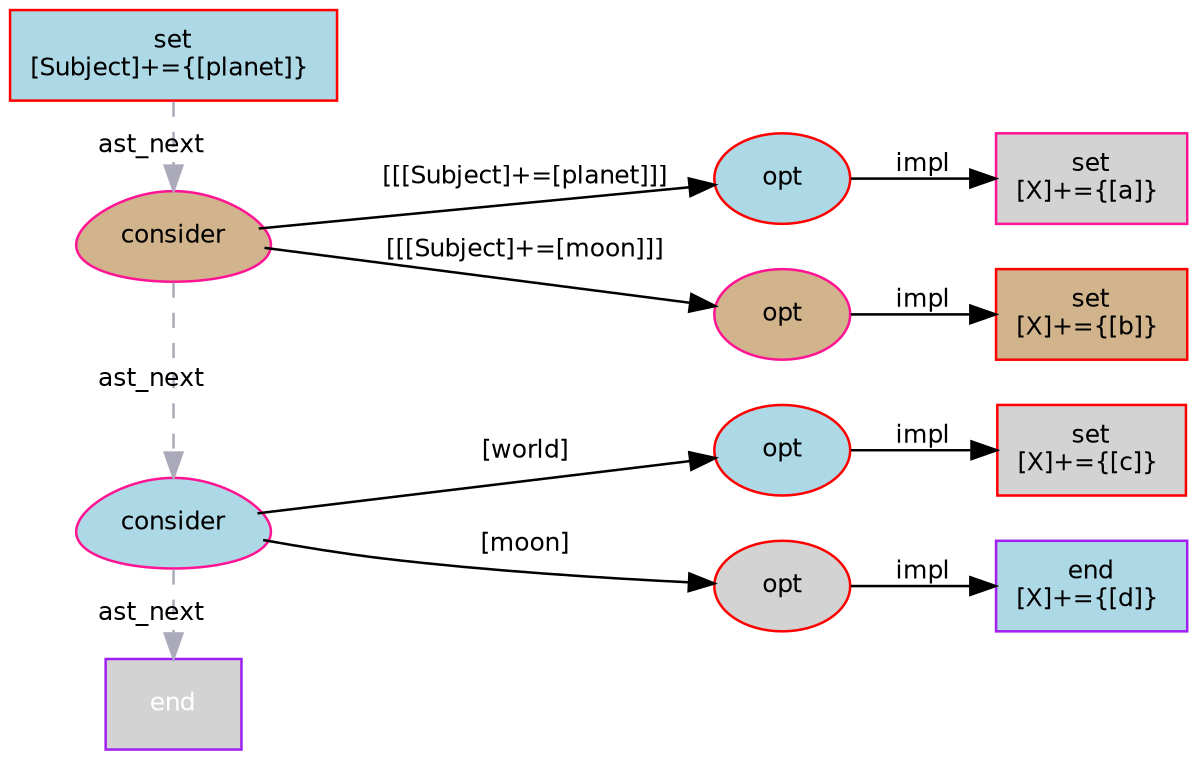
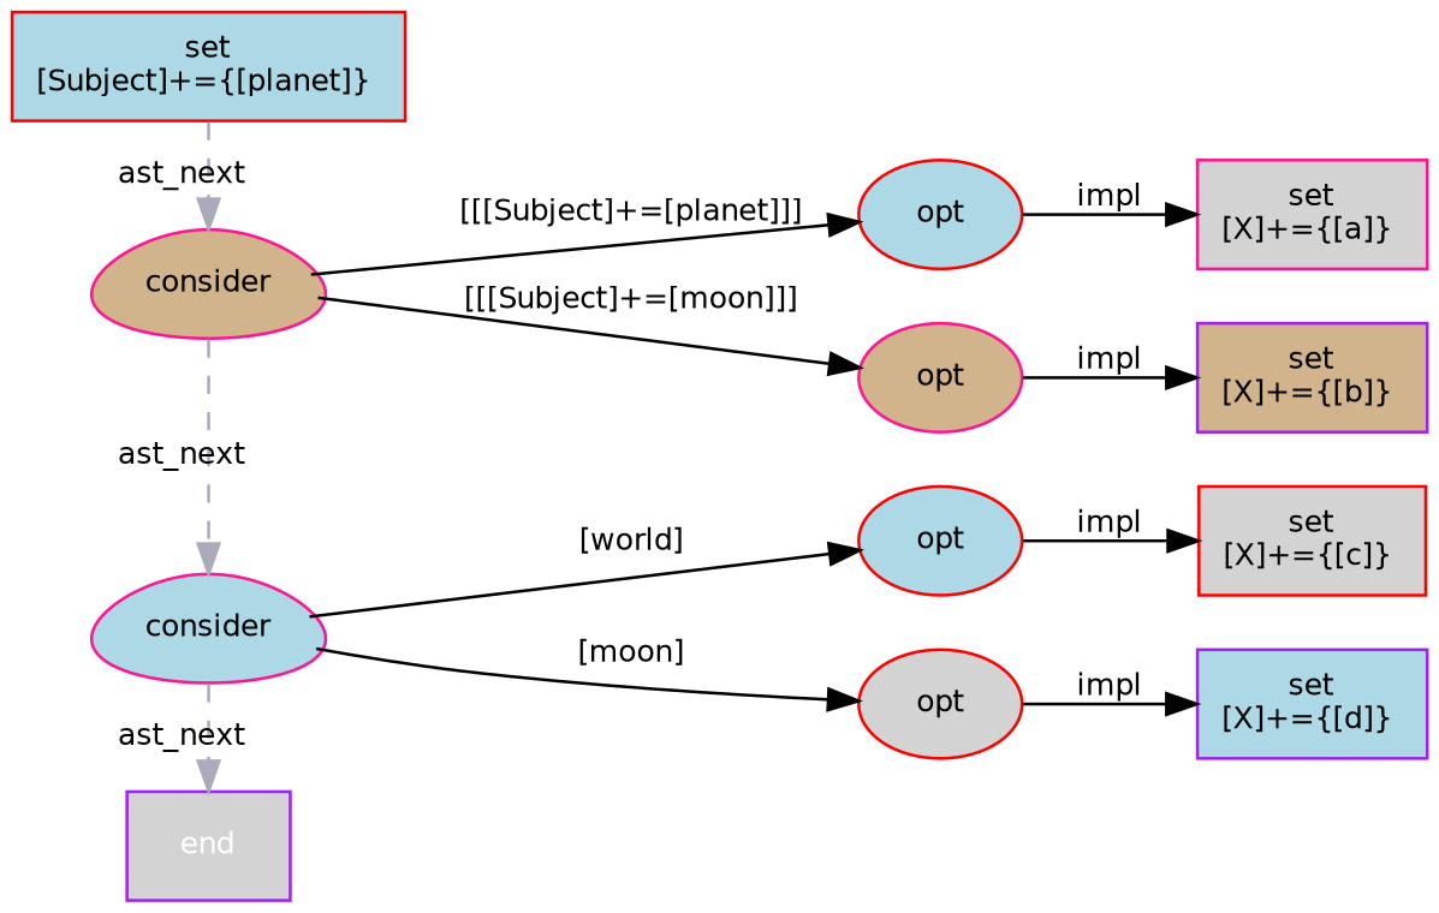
  digraph {
    rankdir=LR
    node [color=red fillcolor=lightblue fontname=Helvetica fontsize=10 shape=box style=filled]
    edge [fontname=Helvetica fontsize=10]
    n1 [label="set\n[Subject]+={[planet]} "]
    n2 [color=deeppink fillcolor=tan label="consider\n" shape=egg]
    n3 [label=opt shape=""]
    n4 [color=deeppink fillcolor=tan label=opt shape=""]
    n5 [color=deeppink label="consider\n" shape=egg]
    n6 [color=deeppink fillcolor=lightgrey label="set\n[X]+={[a]} "]
-   n7 [fillcolor=tan label="set\n[X]+={[b]} "]
+   n7 [color=purple fillcolor=tan label="set\n[X]+={[b]} "]
    n8 [label=opt shape=""]
    n9 [fillcolor=lightgrey label=opt shape=""]
    n10 [color=purple fillcolor=lightgrey fontcolor="#FFFFFF" label=end]
    n11 [fillcolor=lightgrey label="set\n[X]+={[c]} "]
-   n12 [color=purple label="end\n[X]+={[d]} "]
+   n12 [color=purple label="set\n[X]+={[d]} "]
    n1 -> n2 [color="#AAAABB" constraint=false label=ast_next style=dashed]
    n2 -> n3 [label="[[[Subject]+=[planet]]]"]
    n2 -> n4 [label="[[[Subject]+=[moon]]]"]
    n2 -> n5 [color="#AAAABB" constraint=false label=ast_next style=dashed]
    n3 -> n6 [label=impl]
    n4 -> n7 [label=impl]
    n5 -> n8 [label="[world]"]
    n5 -> n9 [label="[moon]"]
    n5 -> n10 [color="#AAAABB" constraint=false label=ast_next style=dashed]
    n8 -> n11 [label=impl]
    n9 -> n12 [label=impl]
  }
